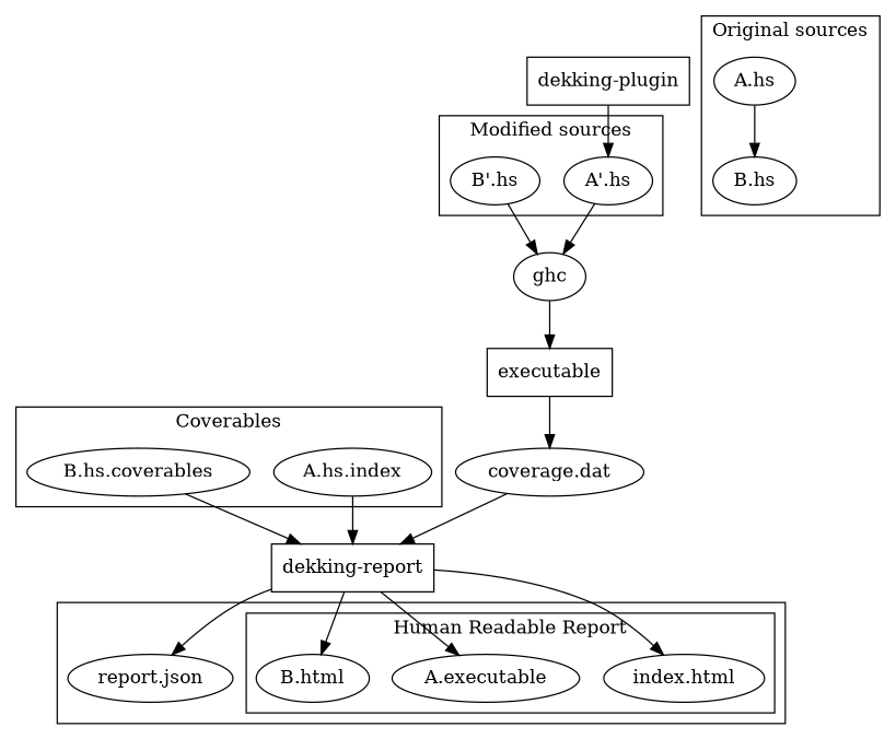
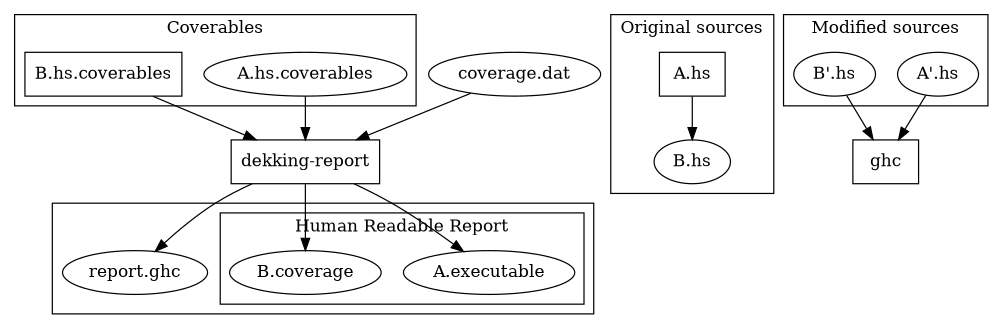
  digraph {
-   n1 [label="A.hs.index"]
-   n2 [label="B.hs.coverables"]
-   n3 [label="A.hs"]
+   n1 [label="A.hs.coverables"]
+   n2 [label="B.hs.coverables" shape=box]
+   n3 [label="A.hs" shape=box]
    n4 [label="B.hs"]
    n5 [label="A'.hs"]
    n6 [label="B'.hs"]
-   n7 [label="index.html"]
    n8 [label="A.executable"]
-   n9 [label="B.html"]
-   n10 [label="report.json"]
+   n9 [label="B.coverage"]
+   n10 [label="report.ghc"]
    n11 [label="dekking-report" shape=rectangle]
-   n12 [label=ghc shape=ellipse]
-   n13 [label="dekking-plugin" shape=rectangle]
-   n14 [label=executable shape=rectangle]
+   n12 [label=ghc shape=rectangle]
    n15 [label="coverage.dat"]
    subgraph cluster_1 {
      label=Coverables
      n1
      n2
    }
    subgraph cluster_2 {
      label="Original sources"
      n3
      n4
    }
    subgraph cluster_3 {
      label="Modified sources"
      n5
      n6
    }
    subgraph cluster_4 {
      n10
      subgraph cluster_5 {
        label="Human Readable Report"
-       n7
        n8
        n9
      }
    }
    n1 -> n11
    n2 -> n11
    n3 -> n4
    n5 -> n12
    n6 -> n12
-   n11 -> n7
    n11 -> n8
    n11 -> n9
    n11 -> n10
-   n12 -> n14
-   n13 -> n5
-   n14 -> n15
    n15 -> n11
  }
